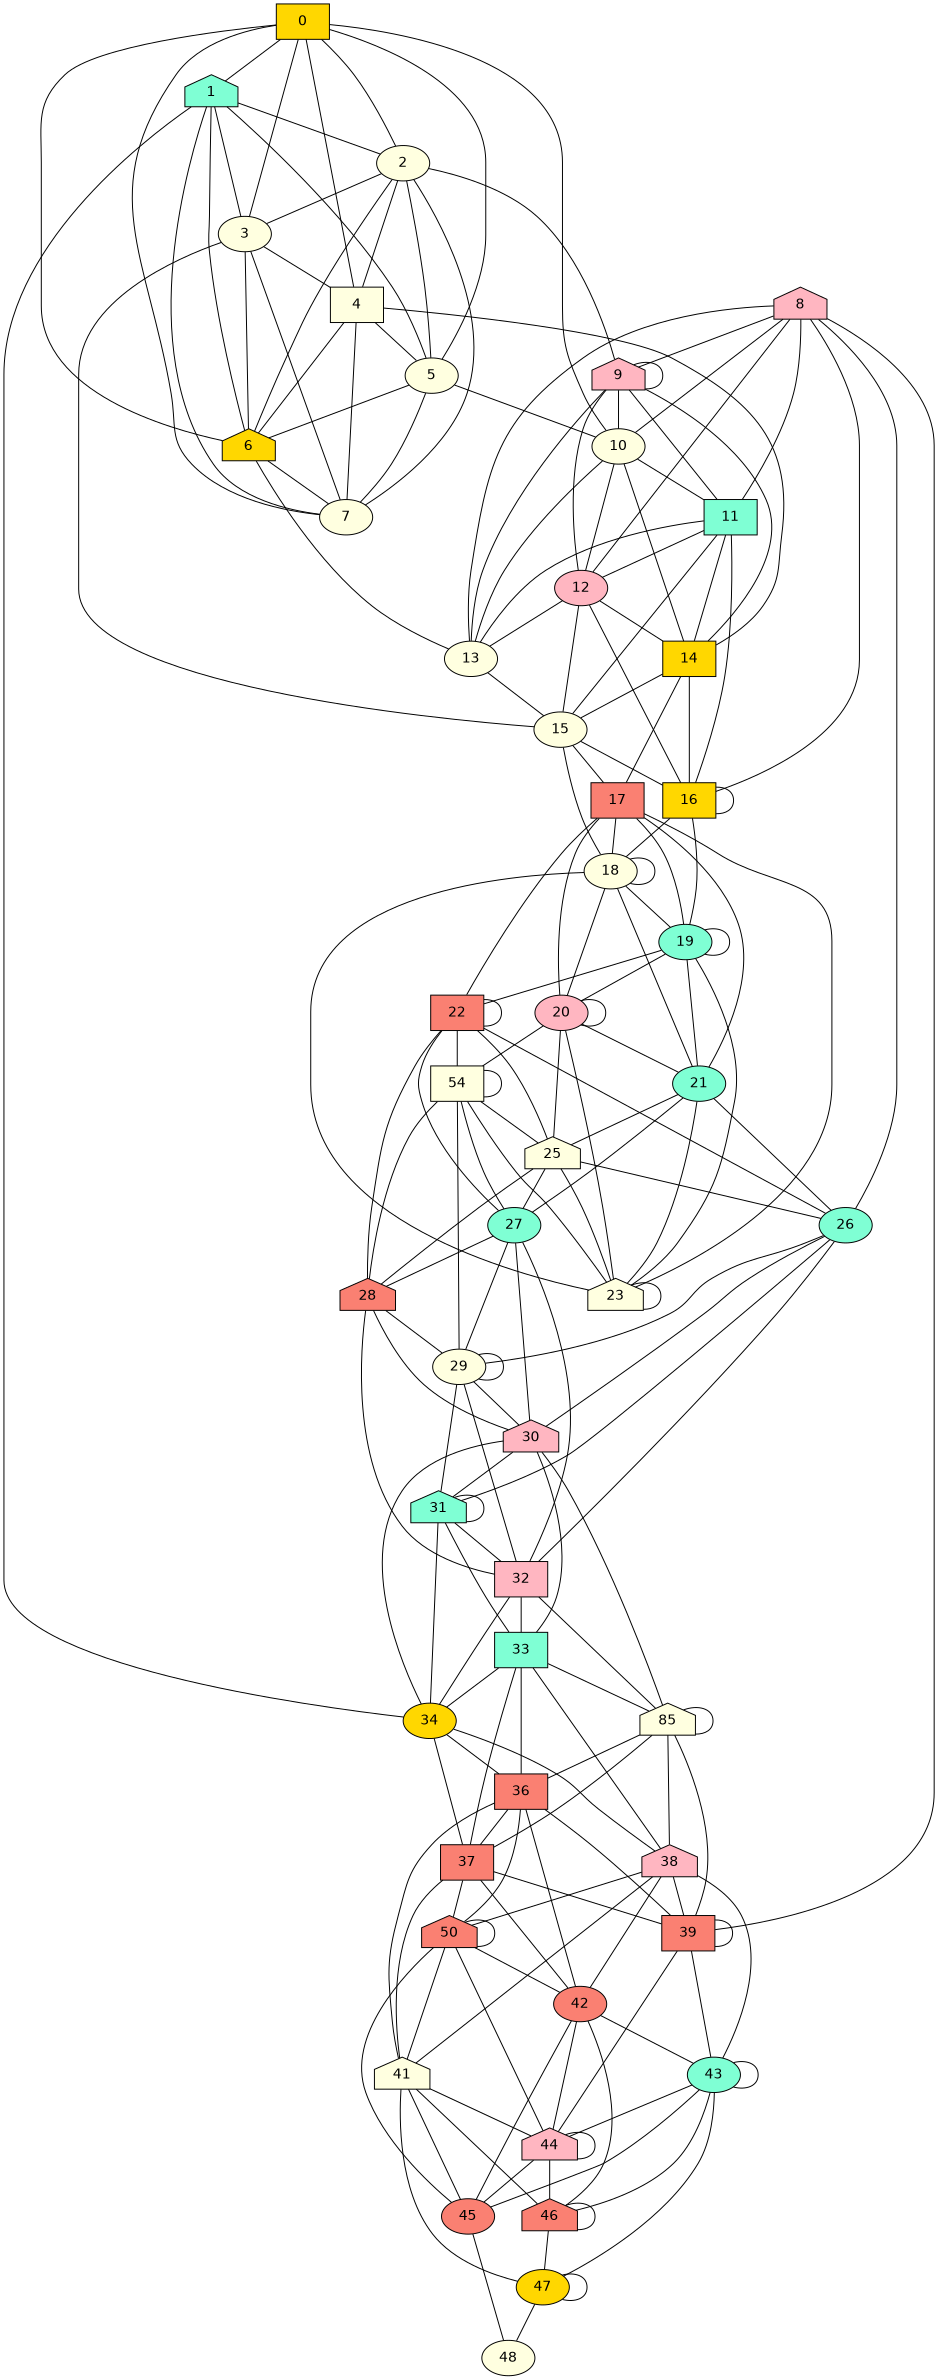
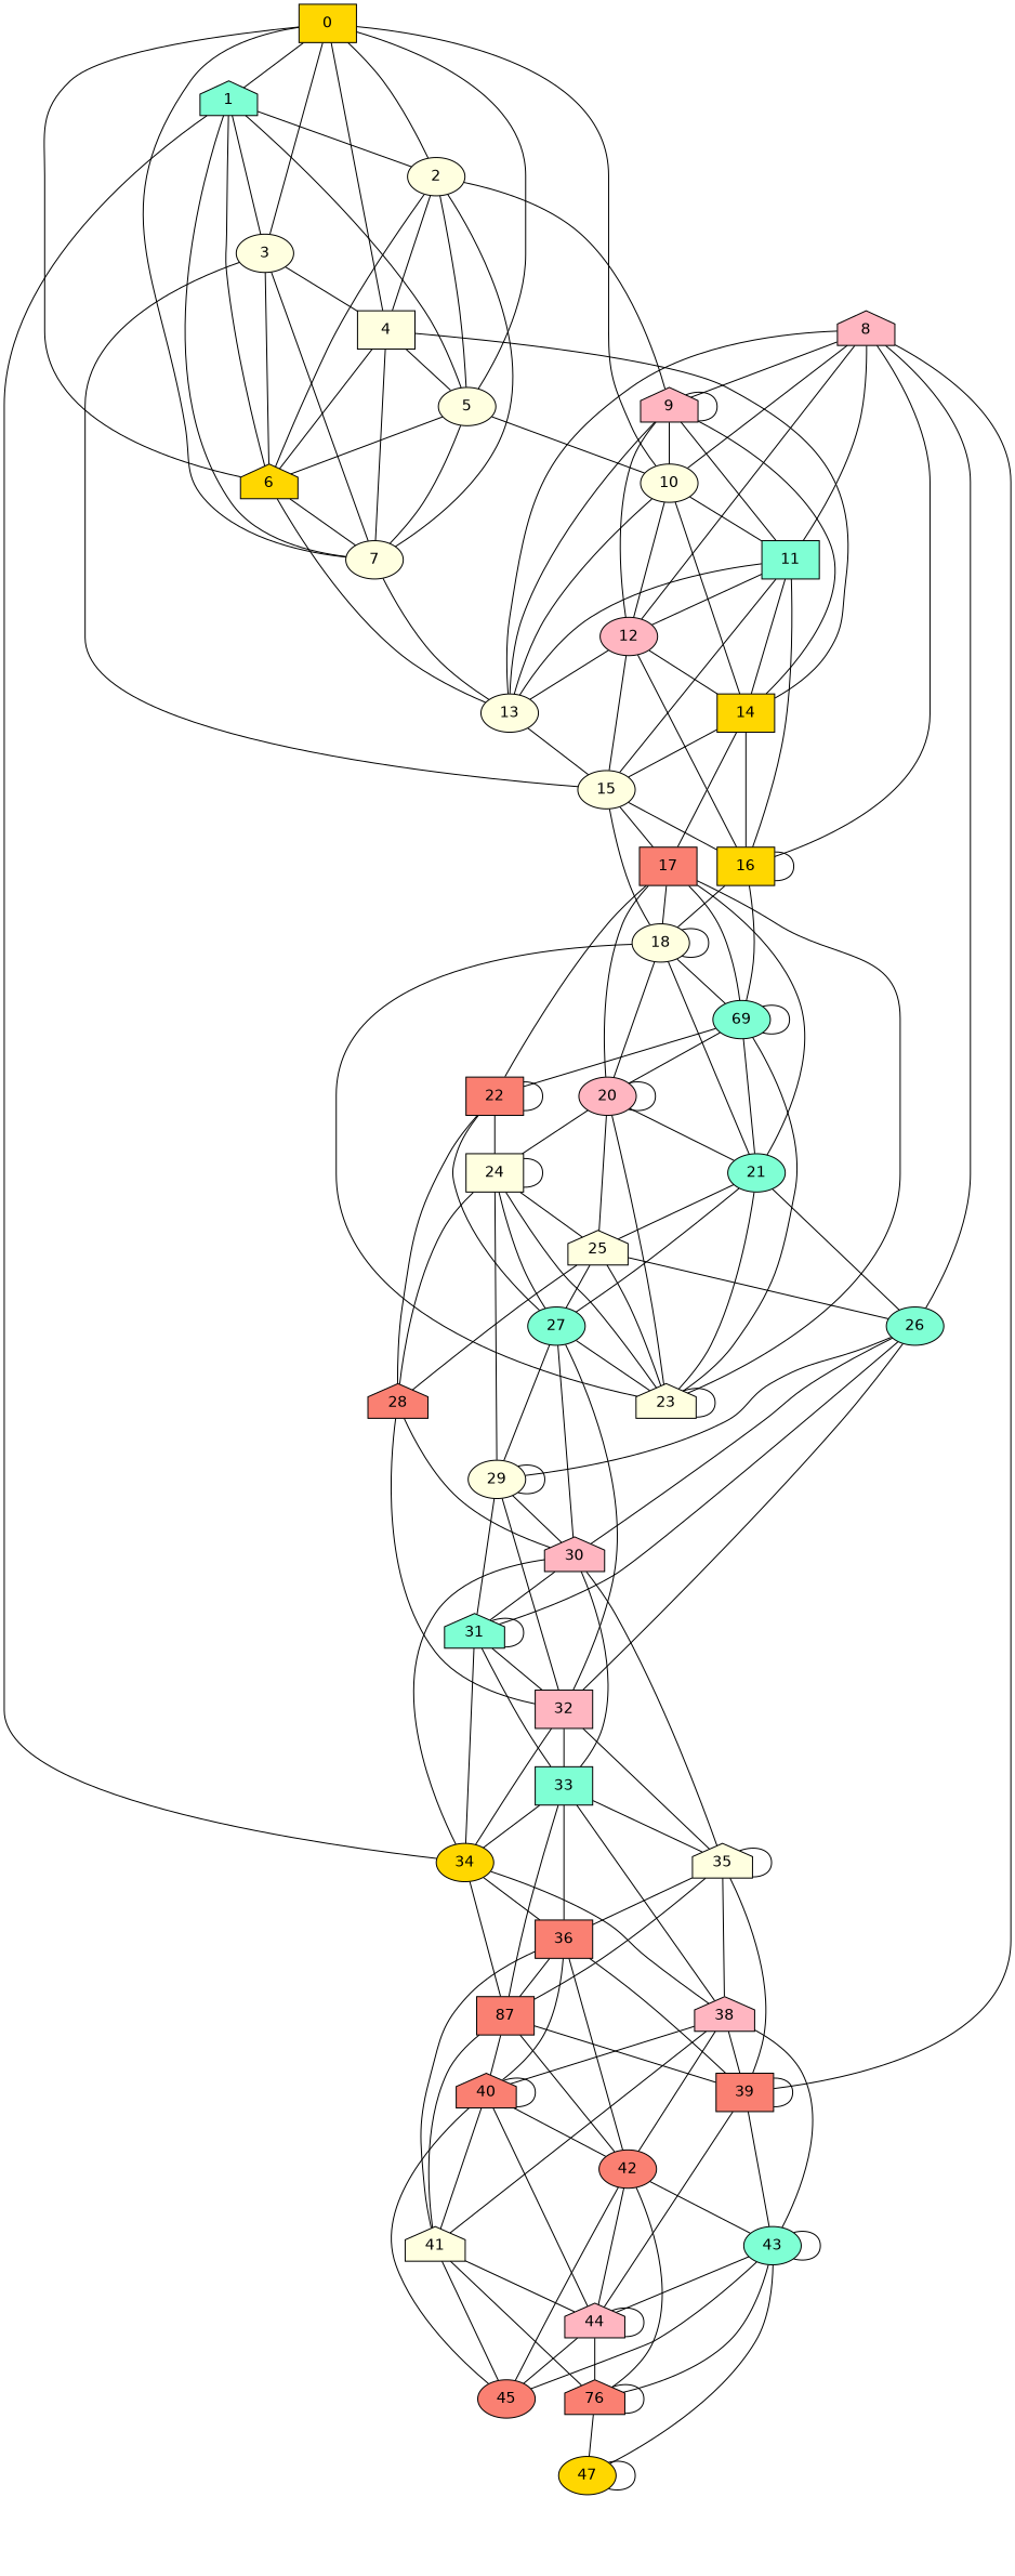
  graph {
    fontname="DejaVu Sans"
    node [fillcolor=lightyellow fontname="DejaVu Sans" shape=ellipse style=filled]
    edge [fontname="DejaVu Sans"]
    33 [fillcolor=aquamarine shape=box]
    36 [fillcolor=salmon shape=box]
    34 [fillcolor=gold]
-   37 [fillcolor=salmon shape=box]
+   37 [fillcolor=salmon shape=box label=87]
    38 [fillcolor=lightpink shape=house]
-   35 [shape=house label=85]
-   40 [fillcolor=salmon shape=house label=50]
+   35 [shape=house]
+   40 [fillcolor=salmon shape=house]
    41 [shape=house]
    42 [fillcolor=salmon]
    39 [fillcolor=salmon shape=box]
    43 [fillcolor=aquamarine]
    44 [fillcolor=lightpink shape=house]
    45 [fillcolor=salmon]
-   46 [fillcolor=salmon shape=house]
+   46 [fillcolor=salmon shape=house label=76]
    47 [fillcolor=gold]
    26 [fillcolor=aquamarine]
    30 [fillcolor=lightpink shape=house]
    29
    32 [fillcolor=lightpink shape=box]
    31 [fillcolor=aquamarine shape=house]
-   48
    20 [fillcolor=lightpink]
    23 [shape=house]
    25 [shape=house]
    21 [fillcolor=aquamarine]
-   24 [shape=box label=54]
+   24 [shape=box]
    28 [fillcolor=salmon shape=house]
    27 [fillcolor=aquamarine]
    5
    10
    6 [fillcolor=gold shape=house]
    7
    11 [fillcolor=aquamarine shape=box]
    14 [fillcolor=gold shape=box]
    13
    12 [fillcolor=lightpink]
    16 [fillcolor=gold shape=box]
    15
    17 [fillcolor=salmon shape=box]
    8 [fillcolor=lightpink shape=house]
    9 [fillcolor=lightpink shape=house]
    18
-   19 [fillcolor=aquamarine]
+   19 [fillcolor=aquamarine label=69]
    22 [fillcolor=salmon shape=box]
    0 [fillcolor=gold shape=box]
    3
    2
    4 [shape=box]
    1 [fillcolor=aquamarine shape=house]
    33 -- 36
    33 -- 34
    33 -- 37
    33 -- 38
    33 -- 35
    36 -- 37
    36 -- 40
    36 -- 41
    36 -- 42
    36 -- 39
    34 -- 36
    34 -- 37
    34 -- 38
    37 -- 40
    37 -- 41
    37 -- 42
    37 -- 39
    38 -- 40
    38 -- 41
    38 -- 42
    38 -- 39
    38 -- 43
    35 -- 36
    35 -- 37
    35 -- 38
    35 -- 35
    35 -- 39
    40 -- 40
    40 -- 41
    40 -- 42
    40 -- 44
    40 -- 45
    41 -- 44
    41 -- 45
    41 -- 46
-   41 -- 47
    42 -- 43
    42 -- 44
    42 -- 45
    42 -- 46
    39 -- 39
    39 -- 43
    39 -- 44
    43 -- 43
    43 -- 44
    43 -- 45
    43 -- 46
    43 -- 47
    44 -- 44
    44 -- 45
    44 -- 46
-   45 -- 48
    46 -- 46
    46 -- 47
    47 -- 47
-   47 -- 48
    26 -- 30
    26 -- 29
    26 -- 32
    26 -- 31
    30 -- 33
    30 -- 34
    30 -- 35
    30 -- 31
    29 -- 30
    29 -- 29
    29 -- 32
    29 -- 31
    32 -- 33
    32 -- 34
    32 -- 35
    31 -- 33
    31 -- 34
    31 -- 32
    31 -- 31
    20 -- 20
    20 -- 23
    20 -- 25
    20 -- 21
    20 -- 24
    23 -- 23
    23 -- 25
    23 -- 24
    25 -- 26
    25 -- 28
    25 -- 27
    21 -- 26
    21 -- 23
    21 -- 25
    21 -- 27
    24 -- 29
    24 -- 25
    24 -- 24
    24 -- 28
    24 -- 27
    28 -- 30
-   28 -- 29
    28 -- 32
    27 -- 30
    27 -- 29
    27 -- 32
-   27 -- 28
+   27 -- 23
    5 -- 10
    5 -- 6
    5 -- 7
    10 -- 11
    10 -- 14
    10 -- 13
    10 -- 12
    6 -- 7
    6 -- 13
+   7 -- 13
    11 -- 14
    11 -- 13
    11 -- 12
    11 -- 16
    11 -- 15
    14 -- 16
    14 -- 15
    14 -- 17
    13 -- 15
    12 -- 14
    12 -- 13
    12 -- 16
    12 -- 15
    16 -- 16
    16 -- 18
    16 -- 19
    15 -- 16
    15 -- 17
    15 -- 18
    17 -- 20
    17 -- 23
    17 -- 21
    17 -- 18
    17 -- 19
    17 -- 22
    8 -- 39
    8 -- 26
    8 -- 10
    8 -- 11
    8 -- 13
    8 -- 12
    8 -- 16
    8 -- 9
    9 -- 10
    9 -- 11
    9 -- 14
    9 -- 13
    9 -- 12
    9 -- 9
    18 -- 20
    18 -- 23
    18 -- 21
    18 -- 18
    18 -- 19
    19 -- 20
    19 -- 23
    19 -- 21
    19 -- 19
    19 -- 22
-   22 -- 26
-   22 -- 25
    22 -- 24
    22 -- 28
    22 -- 27
    22 -- 22
    0 -- 5
    0 -- 10
    0 -- 6
    0 -- 7
    0 -- 3
    0 -- 2
    0 -- 4
    0 -- 1
    3 -- 6
    3 -- 7
    3 -- 15
    3 -- 4
    2 -- 5
    2 -- 6
    2 -- 7
    2 -- 9
-   2 -- 3
    2 -- 4
    4 -- 5
    4 -- 6
    4 -- 7
    4 -- 14
    1 -- 34
    1 -- 5
    1 -- 6
    1 -- 7
    1 -- 3
    1 -- 2
  }
